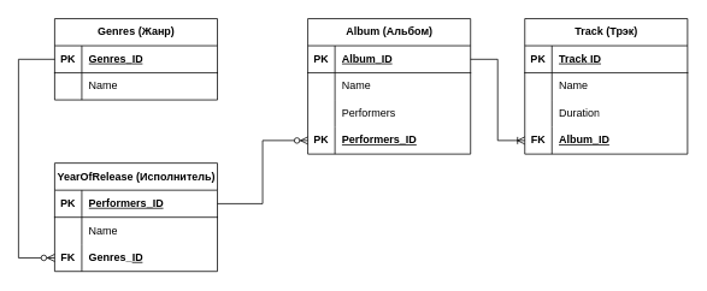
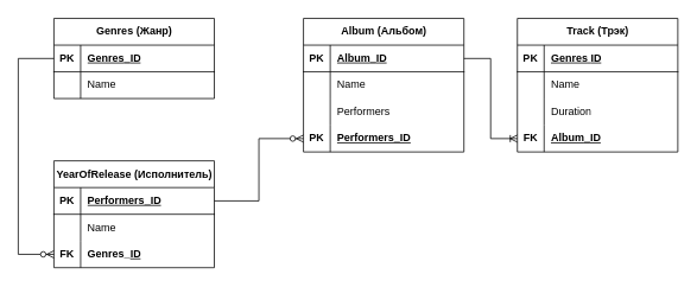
  <mxCell id="0" />
  <mxCell id="1" parent="0" />
  <mxCell id="2" value="Genres (Жанр)" style="shape=table;startSize=30;container=1;collapsible=1;childLayout=tableLayout;fixedRows=1;rowLines=0;fontStyle=1;align=center;resizeLast=1;html=1;" parent="1" vertex="1"><mxGeometry x="60" y="20" width="180" height="90" as="geometry" /></mxCell>
  <mxCell id="3" value="" style="shape=tableRow;horizontal=0;startSize=0;swimlaneHead=0;swimlaneBody=0;fillColor=none;collapsible=0;dropTarget=0;points=[[0,0.5],[1,0.5]];portConstraint=eastwest;top=0;left=0;right=0;bottom=1;" parent="2" vertex="1"><mxGeometry y="30" width="180" height="30" as="geometry" /></mxCell>
  <mxCell id="4" value="PK" style="shape=partialRectangle;connectable=0;fillColor=none;top=0;left=0;bottom=0;right=0;fontStyle=1;overflow=hidden;whiteSpace=wrap;html=1;" parent="3" vertex="1"><mxGeometry width="30" height="30" as="geometry"><mxRectangle width="30" height="30" as="alternateBounds" /></mxGeometry></mxCell>
  <mxCell id="5" value="&lt;span style=&quot;white-space-collapse: preserve;&quot; data-src-align=&quot;12:6&quot; class=&quot;aNeGP0gI0B9AV8JaHPyH&quot;&gt;&lt;span style=&quot;text-align: center; white-space: nowrap;&quot;&gt;Genres&lt;/span&gt;_&lt;/span&gt;ID" style="shape=partialRectangle;connectable=0;fillColor=none;top=0;left=0;bottom=0;right=0;align=left;spacingLeft=6;fontStyle=5;overflow=hidden;whiteSpace=wrap;html=1;" parent="3" vertex="1"><mxGeometry x="30" width="150" height="30" as="geometry"><mxRectangle width="150" height="30" as="alternateBounds" /></mxGeometry></mxCell>
  <mxCell id="6" value="" style="shape=tableRow;horizontal=0;startSize=0;swimlaneHead=0;swimlaneBody=0;fillColor=none;collapsible=0;dropTarget=0;points=[[0,0.5],[1,0.5]];portConstraint=eastwest;top=0;left=0;right=0;bottom=0;" parent="2" vertex="1"><mxGeometry y="60" width="180" height="30" as="geometry" /></mxCell>
  <mxCell id="7" value="" style="shape=partialRectangle;connectable=0;fillColor=none;top=0;left=0;bottom=0;right=0;editable=1;overflow=hidden;whiteSpace=wrap;html=1;" parent="6" vertex="1"><mxGeometry width="30" height="30" as="geometry"><mxRectangle width="30" height="30" as="alternateBounds" /></mxGeometry></mxCell>
  <mxCell id="8" value="Name" style="shape=partialRectangle;connectable=0;fillColor=none;top=0;left=0;bottom=0;right=0;align=left;spacingLeft=6;overflow=hidden;whiteSpace=wrap;html=1;" parent="6" vertex="1"><mxGeometry x="30" width="150" height="30" as="geometry"><mxRectangle width="150" height="30" as="alternateBounds" /></mxGeometry></mxCell>
  <mxCell id="9" value="YearOfRelease (Исполнитель)" style="shape=table;startSize=30;container=1;collapsible=1;childLayout=tableLayout;fixedRows=1;rowLines=0;fontStyle=1;align=center;resizeLast=1;html=1;" parent="1" vertex="1"><mxGeometry x="60" y="180" width="180" height="120" as="geometry" /></mxCell>
  <mxCell id="10" value="" style="shape=tableRow;horizontal=0;startSize=0;swimlaneHead=0;swimlaneBody=0;fillColor=none;collapsible=0;dropTarget=0;points=[[0,0.5],[1,0.5]];portConstraint=eastwest;top=0;left=0;right=0;bottom=1;" parent="9" vertex="1"><mxGeometry y="30" width="180" height="30" as="geometry" /></mxCell>
  <mxCell id="11" value="PK" style="shape=partialRectangle;connectable=0;fillColor=none;top=0;left=0;bottom=0;right=0;fontStyle=1;overflow=hidden;whiteSpace=wrap;html=1;" parent="10" vertex="1"><mxGeometry width="30" height="30" as="geometry"><mxRectangle width="30" height="30" as="alternateBounds" /></mxGeometry></mxCell>
  <mxCell id="12" value="Performers_ID" style="shape=partialRectangle;connectable=0;fillColor=none;top=0;left=0;bottom=0;right=0;align=left;spacingLeft=6;fontStyle=5;overflow=hidden;whiteSpace=wrap;html=1;" parent="10" vertex="1"><mxGeometry x="30" width="150" height="30" as="geometry"><mxRectangle width="150" height="30" as="alternateBounds" /></mxGeometry></mxCell>
  <mxCell id="13" value="" style="shape=tableRow;horizontal=0;startSize=0;swimlaneHead=0;swimlaneBody=0;fillColor=none;collapsible=0;dropTarget=0;points=[[0,0.5],[1,0.5]];portConstraint=eastwest;top=0;left=0;right=0;bottom=0;" parent="9" vertex="1"><mxGeometry y="60" width="180" height="30" as="geometry" /></mxCell>
  <mxCell id="14" value="" style="shape=partialRectangle;connectable=0;fillColor=none;top=0;left=0;bottom=0;right=0;editable=1;overflow=hidden;whiteSpace=wrap;html=1;" parent="13" vertex="1"><mxGeometry width="30" height="30" as="geometry"><mxRectangle width="30" height="30" as="alternateBounds" /></mxGeometry></mxCell>
  <mxCell id="15" value="Name" style="shape=partialRectangle;connectable=0;fillColor=none;top=0;left=0;bottom=0;right=0;align=left;spacingLeft=6;overflow=hidden;whiteSpace=wrap;html=1;" parent="13" vertex="1"><mxGeometry x="30" width="150" height="30" as="geometry"><mxRectangle width="150" height="30" as="alternateBounds" /></mxGeometry></mxCell>
  <mxCell id="16" value="" style="shape=tableRow;horizontal=0;startSize=0;swimlaneHead=0;swimlaneBody=0;fillColor=none;collapsible=0;dropTarget=0;points=[[0,0.5],[1,0.5]];portConstraint=eastwest;top=0;left=0;right=0;bottom=0;" parent="9" vertex="1"><mxGeometry y="90" width="180" height="30" as="geometry" /></mxCell>
  <mxCell id="17" value="&lt;span style=&quot;font-weight: 700;&quot;&gt;FK&lt;/span&gt;" style="shape=partialRectangle;connectable=0;fillColor=none;top=0;left=0;bottom=0;right=0;editable=1;overflow=hidden;whiteSpace=wrap;html=1;" parent="16" vertex="1"><mxGeometry width="30" height="30" as="geometry"><mxRectangle width="30" height="30" as="alternateBounds" /></mxGeometry></mxCell>
  <mxCell id="18" value="&lt;span style=&quot;font-weight: 700; white-space-collapse: preserve;&quot; data-src-align=&quot;12:6&quot; class=&quot;aNeGP0gI0B9AV8JaHPyH&quot;&gt;&lt;span style=&quot;text-align: center; white-space: nowrap;&quot;&gt;Genres&lt;/span&gt;_&lt;/span&gt;&lt;span style=&quot;font-weight: 700; text-decoration-line: underline;&quot;&gt;ID&lt;/span&gt;" style="shape=partialRectangle;connectable=0;fillColor=none;top=0;left=0;bottom=0;right=0;align=left;spacingLeft=6;overflow=hidden;whiteSpace=wrap;html=1;" parent="16" vertex="1"><mxGeometry x="30" width="150" height="30" as="geometry"><mxRectangle width="150" height="30" as="alternateBounds" /></mxGeometry></mxCell>
  <mxCell id="19" value="Аlbum (Альбом)" style="shape=table;startSize=30;container=1;collapsible=1;childLayout=tableLayout;fixedRows=1;rowLines=0;fontStyle=1;align=center;resizeLast=1;html=1;" parent="1" vertex="1"><mxGeometry x="340" y="20" width="180" height="150" as="geometry" /></mxCell>
  <mxCell id="20" value="" style="shape=tableRow;horizontal=0;startSize=0;swimlaneHead=0;swimlaneBody=0;fillColor=none;collapsible=0;dropTarget=0;points=[[0,0.5],[1,0.5]];portConstraint=eastwest;top=0;left=0;right=0;bottom=1;" parent="19" vertex="1"><mxGeometry y="30" width="180" height="30" as="geometry" /></mxCell>
  <mxCell id="21" value="PK" style="shape=partialRectangle;connectable=0;fillColor=none;top=0;left=0;bottom=0;right=0;fontStyle=1;overflow=hidden;whiteSpace=wrap;html=1;" parent="20" vertex="1"><mxGeometry width="30" height="30" as="geometry"><mxRectangle width="30" height="30" as="alternateBounds" /></mxGeometry></mxCell>
  <mxCell id="22" value="&lt;span style=&quot;white-space-collapse: preserve;&quot; data-src-align=&quot;12:6&quot; class=&quot;aNeGP0gI0B9AV8JaHPyH&quot;&gt;&lt;span style=&quot;text-align: center; white-space: nowrap;&quot;&gt;Album&lt;/span&gt;_&lt;/span&gt;ID" style="shape=partialRectangle;connectable=0;fillColor=none;top=0;left=0;bottom=0;right=0;align=left;spacingLeft=6;fontStyle=5;overflow=hidden;whiteSpace=wrap;html=1;" parent="20" vertex="1"><mxGeometry x="30" width="150" height="30" as="geometry"><mxRectangle width="150" height="30" as="alternateBounds" /></mxGeometry></mxCell>
  <mxCell id="23" value="" style="shape=tableRow;horizontal=0;startSize=0;swimlaneHead=0;swimlaneBody=0;fillColor=none;collapsible=0;dropTarget=0;points=[[0,0.5],[1,0.5]];portConstraint=eastwest;top=0;left=0;right=0;bottom=0;" parent="19" vertex="1"><mxGeometry y="60" width="180" height="30" as="geometry" /></mxCell>
  <mxCell id="24" value="" style="shape=partialRectangle;connectable=0;fillColor=none;top=0;left=0;bottom=0;right=0;editable=1;overflow=hidden;whiteSpace=wrap;html=1;" parent="23" vertex="1"><mxGeometry width="30" height="30" as="geometry"><mxRectangle width="30" height="30" as="alternateBounds" /></mxGeometry></mxCell>
  <mxCell id="25" value="Name" style="shape=partialRectangle;connectable=0;fillColor=none;top=0;left=0;bottom=0;right=0;align=left;spacingLeft=6;overflow=hidden;whiteSpace=wrap;html=1;" parent="23" vertex="1"><mxGeometry x="30" width="150" height="30" as="geometry"><mxRectangle width="150" height="30" as="alternateBounds" /></mxGeometry></mxCell>
  <mxCell id="26" value="" style="shape=tableRow;horizontal=0;startSize=0;swimlaneHead=0;swimlaneBody=0;fillColor=none;collapsible=0;dropTarget=0;points=[[0,0.5],[1,0.5]];portConstraint=eastwest;top=0;left=0;right=0;bottom=0;" parent="19" vertex="1"><mxGeometry y="90" width="180" height="30" as="geometry" /></mxCell>
  <mxCell id="27" value="" style="shape=partialRectangle;connectable=0;fillColor=none;top=0;left=0;bottom=0;right=0;editable=1;overflow=hidden;whiteSpace=wrap;html=1;" parent="26" vertex="1"><mxGeometry width="30" height="30" as="geometry"><mxRectangle width="30" height="30" as="alternateBounds" /></mxGeometry></mxCell>
  <mxCell id="28" value="Performers" style="shape=partialRectangle;connectable=0;fillColor=none;top=0;left=0;bottom=0;right=0;align=left;spacingLeft=6;overflow=hidden;whiteSpace=wrap;html=1;" parent="26" vertex="1"><mxGeometry x="30" width="150" height="30" as="geometry"><mxRectangle width="150" height="30" as="alternateBounds" /></mxGeometry></mxCell>
  <mxCell id="29" value="" style="shape=tableRow;horizontal=0;startSize=0;swimlaneHead=0;swimlaneBody=0;fillColor=none;collapsible=0;dropTarget=0;points=[[0,0.5],[1,0.5]];portConstraint=eastwest;top=0;left=0;right=0;bottom=0;" vertex="1" parent="19"><mxGeometry y="120" width="180" height="30" as="geometry" /></mxCell>
  <mxCell id="30" value="&lt;span style=&quot;font-weight: 700;&quot;&gt;PK&lt;/span&gt;" style="shape=partialRectangle;connectable=0;fillColor=none;top=0;left=0;bottom=0;right=0;editable=1;overflow=hidden;whiteSpace=wrap;html=1;" vertex="1" parent="29"><mxGeometry width="30" height="30" as="geometry"><mxRectangle width="30" height="30" as="alternateBounds" /></mxGeometry></mxCell>
  <mxCell id="31" value="&lt;span style=&quot;font-weight: 700; text-decoration-line: underline;&quot;&gt;Performers_ID&lt;/span&gt;" style="shape=partialRectangle;connectable=0;fillColor=none;top=0;left=0;bottom=0;right=0;align=left;spacingLeft=6;overflow=hidden;whiteSpace=wrap;html=1;" vertex="1" parent="29"><mxGeometry x="30" width="150" height="30" as="geometry"><mxRectangle width="150" height="30" as="alternateBounds" /></mxGeometry></mxCell>
  <mxCell id="32" value="&lt;span style=&quot;white-space: pre-wrap;&quot; data-src-align=&quot;0:4&quot; class=&quot;aNeGP0gI0B9AV8JaHPyH&quot;&gt;Track&lt;/span&gt;&amp;nbsp;(Трэк)" style="shape=table;startSize=30;container=1;collapsible=1;childLayout=tableLayout;fixedRows=1;rowLines=0;fontStyle=1;align=center;resizeLast=1;html=1;" parent="1" vertex="1"><mxGeometry x="580" y="20" width="180" height="150" as="geometry" /></mxCell>
  <mxCell id="33" value="" style="shape=tableRow;horizontal=0;startSize=0;swimlaneHead=0;swimlaneBody=0;fillColor=none;collapsible=0;dropTarget=0;points=[[0,0.5],[1,0.5]];portConstraint=eastwest;top=0;left=0;right=0;bottom=1;" parent="32" vertex="1"><mxGeometry y="30" width="180" height="30" as="geometry" /></mxCell>
  <mxCell id="34" value="PK" style="shape=partialRectangle;connectable=0;fillColor=none;top=0;left=0;bottom=0;right=0;fontStyle=1;overflow=hidden;whiteSpace=wrap;html=1;" parent="33" vertex="1"><mxGeometry width="30" height="30" as="geometry"><mxRectangle width="30" height="30" as="alternateBounds" /></mxGeometry></mxCell>
- <mxCell id="35" value="&lt;span style=&quot;text-align: center; white-space-collapse: preserve;&quot; data-src-align=&quot;0:4&quot; class=&quot;aNeGP0gI0B9AV8JaHPyH&quot;&gt;Track&lt;/span&gt;&lt;span style=&quot;text-align: center; text-wrap-mode: nowrap;&quot;&gt;&amp;nbsp;&lt;/span&gt;ID" style="shape=partialRectangle;connectable=0;fillColor=none;top=0;left=0;bottom=0;right=0;align=left;spacingLeft=6;fontStyle=5;overflow=hidden;whiteSpace=wrap;html=1;" parent="33" vertex="1"><mxGeometry x="30" width="150" height="30" as="geometry"><mxRectangle width="150" height="30" as="alternateBounds" /></mxGeometry></mxCell>
+ <mxCell id="35" value="&lt;span style=&quot;text-align: center; white-space-collapse: preserve;&quot; data-src-align=&quot;0:4&quot; class=&quot;aNeGP0gI0B9AV8JaHPyH&quot;&gt;Genres&lt;/span&gt;&lt;span style=&quot;text-align: center; text-wrap-mode: nowrap;&quot;&gt;&amp;nbsp;&lt;/span&gt;ID" style="shape=partialRectangle;connectable=0;fillColor=none;top=0;left=0;bottom=0;right=0;align=left;spacingLeft=6;fontStyle=5;overflow=hidden;whiteSpace=wrap;html=1;" parent="33" vertex="1"><mxGeometry x="30" width="150" height="30" as="geometry"><mxRectangle width="150" height="30" as="alternateBounds" /></mxGeometry></mxCell>
  <mxCell id="36" value="" style="shape=tableRow;horizontal=0;startSize=0;swimlaneHead=0;swimlaneBody=0;fillColor=none;collapsible=0;dropTarget=0;points=[[0,0.5],[1,0.5]];portConstraint=eastwest;top=0;left=0;right=0;bottom=0;" parent="32" vertex="1"><mxGeometry y="60" width="180" height="30" as="geometry" /></mxCell>
  <mxCell id="37" value="" style="shape=partialRectangle;connectable=0;fillColor=none;top=0;left=0;bottom=0;right=0;editable=1;overflow=hidden;whiteSpace=wrap;html=1;" parent="36" vertex="1"><mxGeometry width="30" height="30" as="geometry"><mxRectangle width="30" height="30" as="alternateBounds" /></mxGeometry></mxCell>
  <mxCell id="38" value="Name" style="shape=partialRectangle;connectable=0;fillColor=none;top=0;left=0;bottom=0;right=0;align=left;spacingLeft=6;overflow=hidden;whiteSpace=wrap;html=1;" parent="36" vertex="1"><mxGeometry x="30" width="150" height="30" as="geometry"><mxRectangle width="150" height="30" as="alternateBounds" /></mxGeometry></mxCell>
  <mxCell id="39" value="" style="shape=tableRow;horizontal=0;startSize=0;swimlaneHead=0;swimlaneBody=0;fillColor=none;collapsible=0;dropTarget=0;points=[[0,0.5],[1,0.5]];portConstraint=eastwest;top=0;left=0;right=0;bottom=0;" parent="32" vertex="1"><mxGeometry y="90" width="180" height="30" as="geometry" /></mxCell>
  <mxCell id="40" value="" style="shape=partialRectangle;connectable=0;fillColor=none;top=0;left=0;bottom=0;right=0;editable=1;overflow=hidden;whiteSpace=wrap;html=1;" parent="39" vertex="1"><mxGeometry width="30" height="30" as="geometry"><mxRectangle width="30" height="30" as="alternateBounds" /></mxGeometry></mxCell>
  <mxCell id="41" value="&lt;div style=&quot;text-align: center;&quot;&gt;&lt;span style=&quot;background-color: transparent; text-wrap-mode: nowrap;&quot;&gt;Duration&lt;/span&gt;&lt;/div&gt;" style="shape=partialRectangle;connectable=0;fillColor=none;top=0;left=0;bottom=0;right=0;align=left;spacingLeft=6;overflow=hidden;whiteSpace=wrap;html=1;" parent="39" vertex="1"><mxGeometry x="30" width="150" height="30" as="geometry"><mxRectangle width="150" height="30" as="alternateBounds" /></mxGeometry></mxCell>
  <mxCell id="42" value="" style="shape=tableRow;horizontal=0;startSize=0;swimlaneHead=0;swimlaneBody=0;fillColor=none;collapsible=0;dropTarget=0;points=[[0,0.5],[1,0.5]];portConstraint=eastwest;top=0;left=0;right=0;bottom=0;" parent="32" vertex="1"><mxGeometry y="120" width="180" height="30" as="geometry" /></mxCell>
  <mxCell id="43" value="&lt;span style=&quot;font-weight: 700;&quot;&gt;FK&lt;/span&gt;" style="shape=partialRectangle;connectable=0;fillColor=none;top=0;left=0;bottom=0;right=0;editable=1;overflow=hidden;whiteSpace=wrap;html=1;" parent="42" vertex="1"><mxGeometry width="30" height="30" as="geometry"><mxRectangle width="30" height="30" as="alternateBounds" /></mxGeometry></mxCell>
  <mxCell id="44" value="&lt;u&gt;&lt;span style=&quot;font-weight: 700; white-space-collapse: preserve;&quot; data-src-align=&quot;12:6&quot; class=&quot;aNeGP0gI0B9AV8JaHPyH&quot;&gt;&lt;span style=&quot;text-align: center; white-space: nowrap;&quot;&gt;Album&lt;/span&gt;_&lt;/span&gt;&lt;span style=&quot;font-weight: 700;&quot;&gt;ID&lt;/span&gt;&lt;/u&gt;" style="shape=partialRectangle;connectable=0;fillColor=none;top=0;left=0;bottom=0;right=0;align=left;spacingLeft=6;overflow=hidden;whiteSpace=wrap;html=1;" parent="42" vertex="1"><mxGeometry x="30" width="150" height="30" as="geometry"><mxRectangle width="150" height="30" as="alternateBounds" /></mxGeometry></mxCell>
  <mxCell id="45" value="" style="edgeStyle=elbowEdgeStyle;fontSize=12;html=1;endArrow=ERoneToMany;rounded=0;exitX=1;exitY=0.5;exitDx=0;exitDy=0;entryX=0;entryY=0.5;entryDx=0;entryDy=0;" parent="1" source="20" target="42" edge="1"><mxGeometry width="100" height="100" relative="1" as="geometry"><mxPoint x="340" y="390" as="sourcePoint" /><mxPoint x="440" y="290" as="targetPoint" /></mxGeometry></mxCell>
  <mxCell id="46" value="" style="edgeStyle=elbowEdgeStyle;fontSize=12;html=1;endArrow=ERzeroToMany;endFill=1;rounded=0;entryX=0;entryY=0.5;entryDx=0;entryDy=0;exitX=0;exitY=0.5;exitDx=0;exitDy=0;" parent="1" source="3" target="16" edge="1"><mxGeometry width="100" height="100" relative="1" as="geometry"><mxPoint x="-90" y="370" as="sourcePoint" /><mxPoint x="10" y="270" as="targetPoint" /><Array as="points"><mxPoint x="20" y="180" /></Array></mxGeometry></mxCell>
  <mxCell id="47" value="" style="edgeStyle=elbowEdgeStyle;fontSize=12;html=1;endArrow=ERzeroToMany;endFill=1;rounded=0;entryX=0;entryY=0.5;entryDx=0;entryDy=0;exitX=1;exitY=0.5;exitDx=0;exitDy=0;" parent="1" source="10" target="29" edge="1"><mxGeometry width="100" height="100" relative="1" as="geometry"><mxPoint x="430" y="270" as="sourcePoint" /><mxPoint x="330" y="430" as="targetPoint" /></mxGeometry></mxCell>
